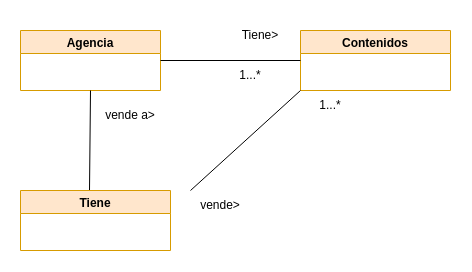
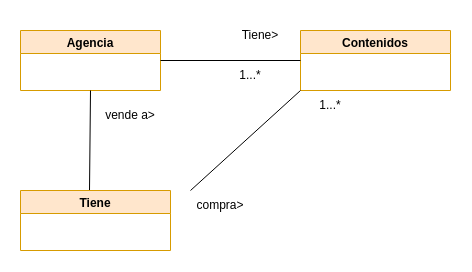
  <mxCell id="0" />
  <mxCell id="1" parent="0" />
  <mxCell id="2" value="Agencia" style="swimlane;fillColor=#ffe6cc;strokeColor=#d79b00;" vertex="1" parent="1"><mxGeometry x="20" y="30" width="140" height="60" as="geometry" /></mxCell>
  <mxCell id="3" value="Contenidos" style="swimlane;fillColor=#ffe6cc;strokeColor=#d79b00;startSize=23;" vertex="1" parent="1"><mxGeometry x="300" y="30" width="150" height="60" as="geometry" /></mxCell>
  <mxCell id="4" value="Tiene&amp;gt;" style="text;html=1;strokeColor=none;fillColor=none;align=center;verticalAlign=middle;whiteSpace=wrap;rounded=0;" vertex="1" parent="1"><mxGeometry x="230" y="20" width="60" height="30" as="geometry" /></mxCell>
  <mxCell id="5" value="" style="endArrow=none;html=1;rounded=0;entryX=0.5;entryY=1;entryDx=0;entryDy=0;exitX=0.46;exitY=0;exitDx=0;exitDy=0;exitPerimeter=0;" edge="1" parent="1"><mxGeometry width="50" height="50" relative="1" as="geometry"><mxPoint x="89" y="190" as="sourcePoint" /><mxPoint x="90" y="90" as="targetPoint" /></mxGeometry></mxCell>
  <mxCell id="6" value="1...*" style="text;html=1;strokeColor=none;fillColor=none;align=center;verticalAlign=middle;whiteSpace=wrap;rounded=0;" vertex="1" parent="1"><mxGeometry x="220" y="60" width="60" height="30" as="geometry" /></mxCell>
  <mxCell id="7" value="" style="endArrow=none;html=1;rounded=0;entryX=0;entryY=0.5;entryDx=0;entryDy=0;exitX=1;exitY=0.5;exitDx=0;exitDy=0;" edge="1" parent="1"><mxGeometry width="50" height="50" relative="1" as="geometry"><mxPoint x="160" y="60" as="sourcePoint" /><mxPoint x="300" y="60" as="targetPoint" /></mxGeometry></mxCell>
  <mxCell id="8" value="" style="endArrow=none;html=1;rounded=0;entryX=0;entryY=1;entryDx=0;entryDy=0;" edge="1" parent="1"><mxGeometry width="50" height="50" relative="1" as="geometry"><mxPoint x="190" y="190" as="sourcePoint" /><mxPoint x="300" y="90" as="targetPoint" /></mxGeometry></mxCell>
  <mxCell id="9" value="Tiene" style="swimlane;startSize=23;fillColor=#ffe6cc;strokeColor=#d79b00;" vertex="1" parent="1"><mxGeometry x="20" y="190" width="150" height="60" as="geometry" /></mxCell>
  <mxCell id="10" value="1...*" style="text;html=1;strokeColor=none;fillColor=none;align=center;verticalAlign=middle;whiteSpace=wrap;rounded=0;" vertex="1" parent="1"><mxGeometry x="300" y="90" width="60" height="30" as="geometry" /></mxCell>
- <mxCell id="11" value="vende&amp;gt;&lt;br&gt;" style="text;html=1;strokeColor=none;fillColor=none;align=center;verticalAlign=middle;whiteSpace=wrap;rounded=0;" vertex="1" parent="1"><mxGeometry x="190" y="190" width="60" height="30" as="geometry" /></mxCell>
+ <mxCell id="11" value="compra&amp;gt;&lt;br&gt;" style="text;html=1;strokeColor=none;fillColor=none;align=center;verticalAlign=middle;whiteSpace=wrap;rounded=0;" vertex="1" parent="1"><mxGeometry x="190" y="190" width="60" height="30" as="geometry" /></mxCell>
  <mxCell id="12" value="vende a&amp;gt;" style="text;html=1;strokeColor=none;fillColor=none;align=center;verticalAlign=middle;whiteSpace=wrap;rounded=0;" vertex="1" parent="1"><mxGeometry x="100" y="100" width="60" height="30" as="geometry" /></mxCell>
